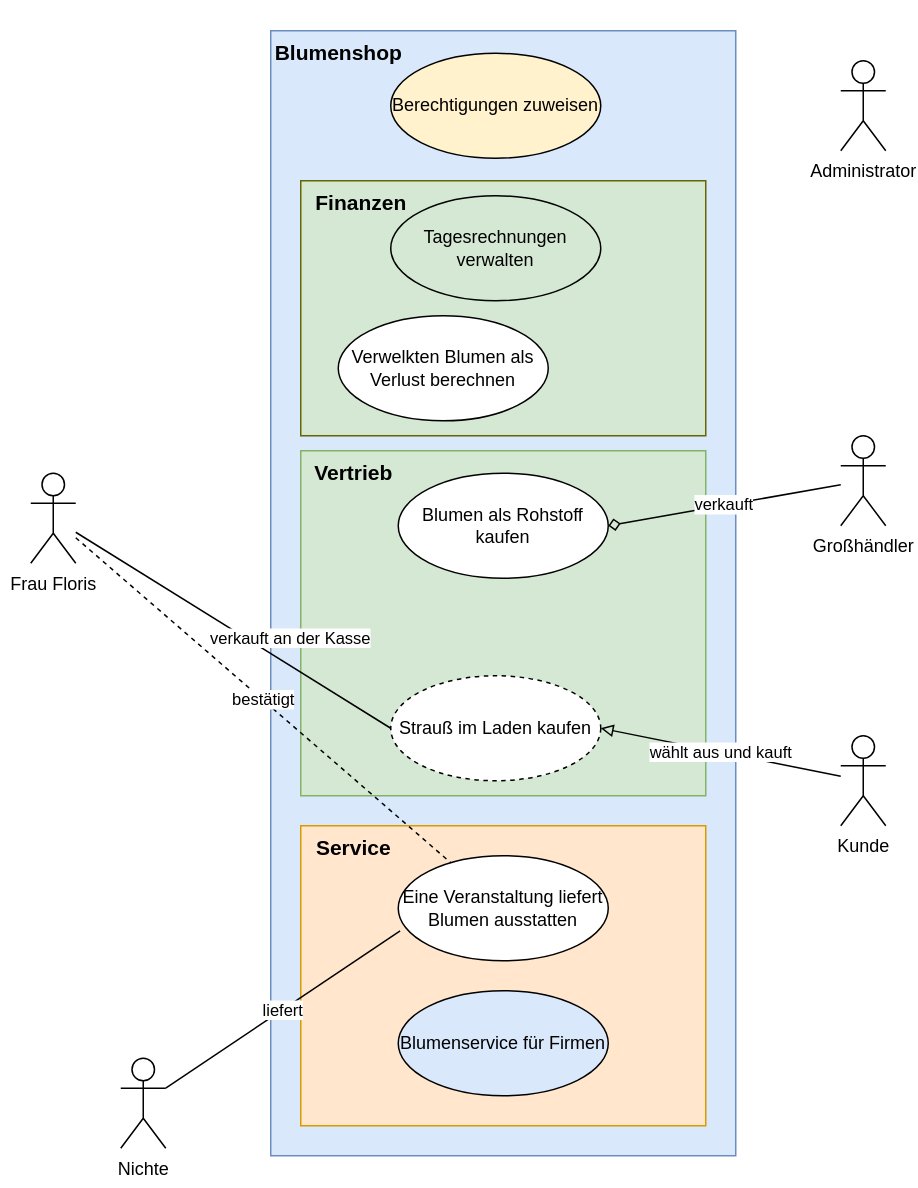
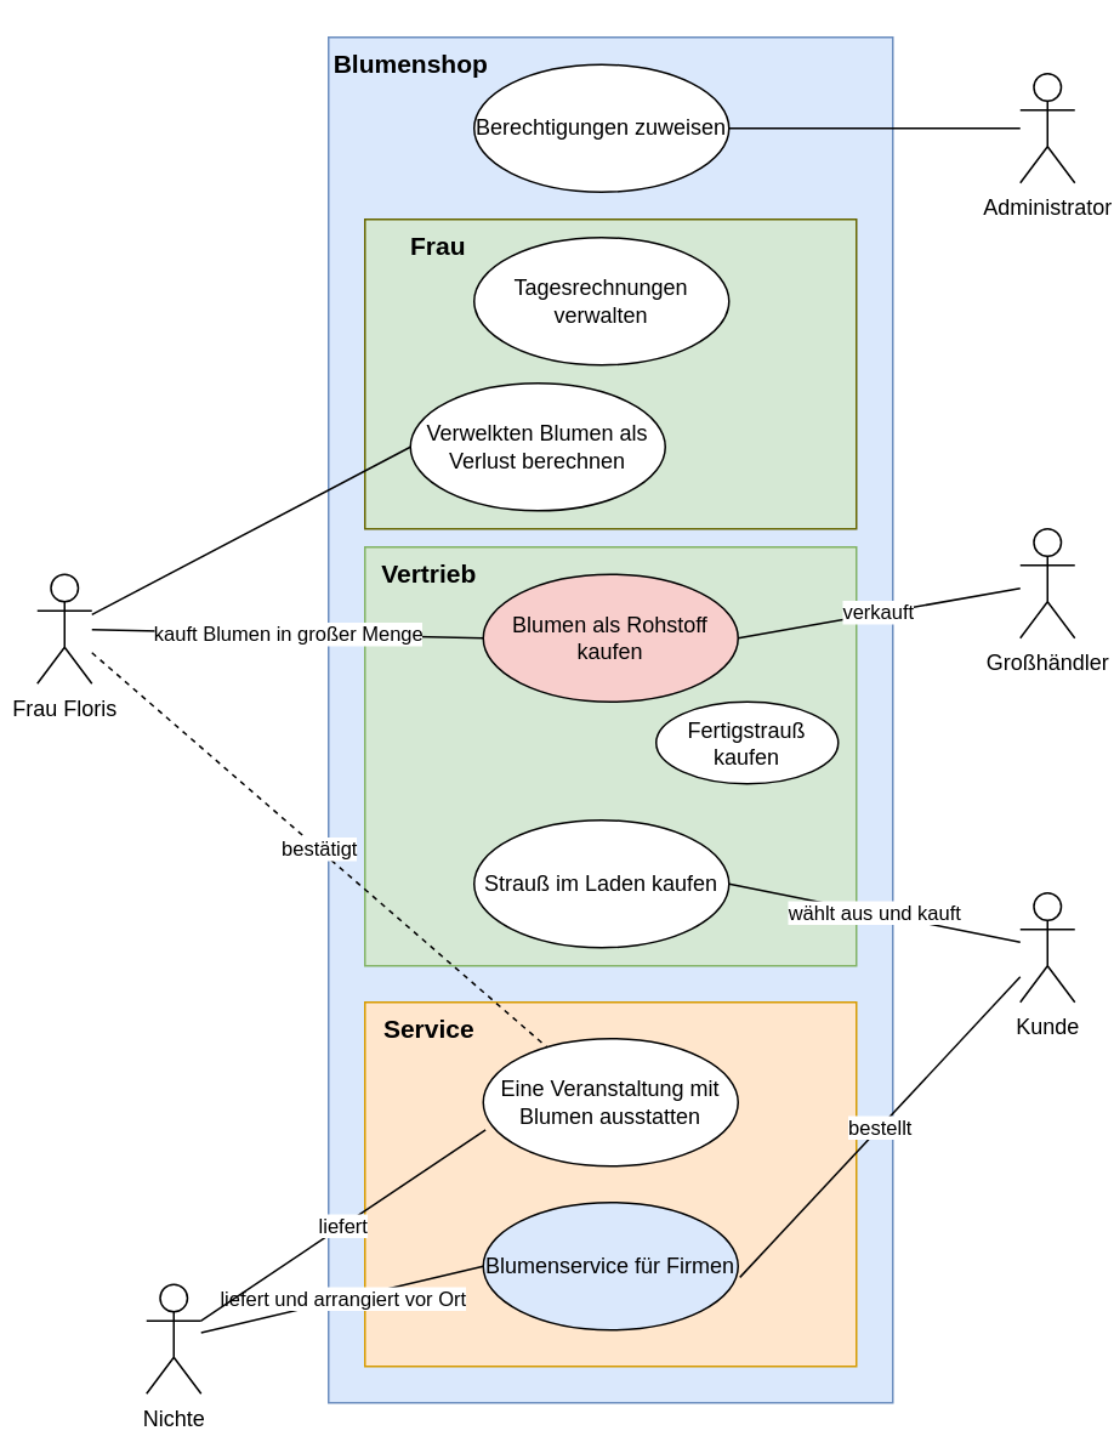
  <mxCell id="0" />
  <mxCell id="1" parent="0" />
  <mxCell id="2" value="" style="html=1;whiteSpace=wrap;fillColor=#dae8fc;strokeColor=#6c8ebf;shadow=0;labelPosition=left;verticalLabelPosition=top;align=right;verticalAlign=bottom;" parent="1" vertex="1"><mxGeometry x="180" width="310" height="750" as="geometry" y="20" /></mxCell>
  <mxCell id="3" value="" style="html=1;whiteSpace=wrap;fillColor=#ffe6cc;strokeColor=#d79b00;shadow=0;labelPosition=left;verticalLabelPosition=top;align=right;verticalAlign=bottom;" vertex="1" parent="1"><mxGeometry x="200" y="550" width="270" height="200" as="geometry" /></mxCell>
  <mxCell id="4" value="" style="html=1;whiteSpace=wrap;fillColor=#d5e8d4;strokeColor=#82b366;shadow=0;labelPosition=left;verticalLabelPosition=top;align=right;verticalAlign=bottom;" vertex="1" parent="1"><mxGeometry x="200" y="300" width="270" height="230" as="geometry" /></mxCell>
  <mxCell id="5" value="" style="html=1;whiteSpace=wrap;fillColor=#d5e8d4;strokeColor=#666600;shadow=0;labelPosition=left;verticalLabelPosition=top;align=right;verticalAlign=bottom;" vertex="1" parent="1"><mxGeometry x="200" y="120" width="270" height="170" as="geometry" /></mxCell>
- <mxCell id="6" value="verkauft an der Kasse" style="rounded=0;orthogonalLoop=1;jettySize=auto;html=1;endArrow=none;endFill=0;entryX=0;entryY=0.5;entryDx=0;entryDy=0;" parent="1" source="9" target="17" edge="1"><mxGeometry x="0.282" y="16" relative="1" as="geometry"><mxPoint x="-130" y="310" as="sourcePoint" /><mxPoint x="130" y="327.5" as="targetPoint" /><mxPoint as="offset" /></mxGeometry></mxCell>
+ <mxCell id="7" value="kauft Blumen in großer Menge" style="rounded=0;orthogonalLoop=1;jettySize=auto;html=1;entryX=0;entryY=0.5;entryDx=0;entryDy=0;endArrow=none;endFill=0;" parent="1" source="9" target="25" edge="1"><mxGeometry relative="1" as="geometry" /></mxCell>
+ <mxCell id="8" style="rounded=0;orthogonalLoop=1;jettySize=auto;html=1;entryX=0;entryY=0.5;entryDx=0;entryDy=0;horizontal=1;endArrow=none;endFill=0;" parent="1" source="9" target="28" edge="1"><mxGeometry relative="1" as="geometry" /></mxCell>
  <mxCell id="9" value="Frau Floris" style="shape=umlActor;verticalLabelPosition=bottom;verticalAlign=top;html=1;" parent="1" vertex="1"><mxGeometry x="20" y="315" width="30" height="60" as="geometry" /></mxCell>
+ <mxCell id="10" value="liefert und arrangiert vor Ort" style="rounded=0;orthogonalLoop=1;jettySize=auto;html=1;entryX=0;entryY=0.5;entryDx=0;entryDy=0;endArrow=none;endFill=0;" parent="1" source="11" target="20" edge="1"><mxGeometry relative="1" as="geometry" /></mxCell>
  <mxCell id="11" value="Nichte" style="shape=umlActor;verticalLabelPosition=bottom;verticalAlign=top;html=1;" parent="1" vertex="1"><mxGeometry x="80" y="705" width="30" height="60" as="geometry" /></mxCell>
- <mxCell id="12" value="wählt aus und kauft" style="rounded=0;orthogonalLoop=1;jettySize=auto;html=1;entryX=1;entryY=0.5;entryDx=0;entryDy=0;endArrow=block;endFill=0;" parent="1" source="13" target="17" edge="1"><mxGeometry relative="1" as="geometry"><mxPoint x="740" y="420" as="sourcePoint" /></mxGeometry></mxCell>
+ <mxCell id="12" value="wählt aus und kauft" style="rounded=0;orthogonalLoop=1;jettySize=auto;html=1;entryX=1;entryY=0.5;entryDx=0;entryDy=0;endArrow=none;endFill=0;" parent="1" source="13" target="17" edge="1"><mxGeometry relative="1" as="geometry"><mxPoint x="740" y="420" as="sourcePoint" /></mxGeometry></mxCell>
  <mxCell id="13" value="Kunde" style="shape=umlActor;verticalLabelPosition=bottom;verticalAlign=top;html=1;" parent="1" vertex="1"><mxGeometry x="560" y="490" width="30" height="60" as="geometry" /></mxCell>
+ <mxCell id="14" style="rounded=0;orthogonalLoop=1;jettySize=auto;html=1;entryX=1;entryY=0.5;entryDx=0;entryDy=0;endArrow=none;endFill=0;" parent="1" source="15" target="16" edge="1"><mxGeometry relative="1" as="geometry" /></mxCell>
  <mxCell id="15" value="Administrator" style="shape=umlActor;verticalLabelPosition=bottom;verticalAlign=top;html=1;" parent="1" vertex="1"><mxGeometry x="560" y="40" width="30" height="60" as="geometry" /></mxCell>
- <mxCell id="16" value="Berechtigungen zuweisen" style="ellipse;whiteSpace=wrap;html=1;fillColor=#fff2cc;" parent="1" vertex="1"><mxGeometry x="260" y="35" width="140" height="70" as="geometry" /></mxCell>
- <mxCell id="17" value="Strauß im Laden kaufen" style="ellipse;whiteSpace=wrap;html=1;dashed=1;" parent="1" vertex="1"><mxGeometry x="260" y="450" width="140" height="70" as="geometry" /></mxCell>
- <mxCell id="18" value="Eine Veranstaltung liefert Blumen ausstatten" style="ellipse;whiteSpace=wrap;html=1;" parent="1" vertex="1"><mxGeometry x="265" y="570" width="140" height="70" as="geometry" /></mxCell>
+ <mxCell id="16" value="Berechtigungen zuweisen" style="ellipse;whiteSpace=wrap;html=1;" parent="1" vertex="1"><mxGeometry x="260" y="35" width="140" height="70" as="geometry" /></mxCell>
+ <mxCell id="17" value="Strauß im Laden kaufen" style="ellipse;whiteSpace=wrap;html=1;" parent="1" vertex="1"><mxGeometry x="260" y="450" width="140" height="70" as="geometry" /></mxCell>
+ <mxCell id="18" value="Eine Veranstaltung mit Blumen ausstatten" style="ellipse;whiteSpace=wrap;html=1;" parent="1" vertex="1"><mxGeometry x="265" y="570" width="140" height="70" as="geometry" /></mxCell>
  <mxCell id="19" value="liefert" style="rounded=0;orthogonalLoop=1;jettySize=auto;html=1;entryX=0.009;entryY=0.715;entryDx=0;entryDy=0;entryPerimeter=0;endArrow=none;endFill=0;" parent="1" source="11" target="18" edge="1"><mxGeometry relative="1" as="geometry" /></mxCell>
  <mxCell id="20" value="Blumenservice für Firmen" style="ellipse;whiteSpace=wrap;html=1;fillColor=#dae8fc;" parent="1" vertex="1"><mxGeometry x="265" y="660" width="140" height="70" as="geometry" /></mxCell>
- <mxCell id="22" value="Tagesrechnungen verwalten" style="ellipse;whiteSpace=wrap;html=1;fillColor=#d5e8d4;" parent="1" vertex="1"><mxGeometry x="260" y="130" width="140" height="70" as="geometry" /></mxCell>
- <mxCell id="23" value="verkauft" style="rounded=0;orthogonalLoop=1;jettySize=auto;html=1;endArrow=diamond;endFill=0;entryX=1;entryY=0.5;entryDx=0;entryDy=0;" parent="1" source="24" target="25" edge="1"><mxGeometry relative="1" as="geometry"><mxPoint x="440" y="230" as="targetPoint" /></mxGeometry></mxCell>
+ <mxCell id="21" value="bestellt" style="rounded=0;orthogonalLoop=1;jettySize=auto;html=1;entryX=1.007;entryY=0.587;entryDx=0;entryDy=0;entryPerimeter=0;endArrow=none;endFill=0;" parent="1" source="13" target="20" edge="1"><mxGeometry relative="1" as="geometry"><mxPoint x="740" y="420" as="sourcePoint" /></mxGeometry></mxCell>
+ <mxCell id="22" value="Tagesrechnungen verwalten" style="ellipse;whiteSpace=wrap;html=1;" parent="1" vertex="1"><mxGeometry x="260" y="130" width="140" height="70" as="geometry" /></mxCell>
+ <mxCell id="23" value="verkauft" style="rounded=0;orthogonalLoop=1;jettySize=auto;html=1;endArrow=none;endFill=0;entryX=1;entryY=0.5;entryDx=0;entryDy=0;" parent="1" source="24" target="25" edge="1"><mxGeometry relative="1" as="geometry"><mxPoint x="440" y="230" as="targetPoint" /></mxGeometry></mxCell>
  <mxCell id="24" value="Großhändler" style="shape=umlActor;verticalLabelPosition=bottom;verticalAlign=top;html=1;" parent="1" vertex="1"><mxGeometry x="560" y="290" width="30" height="60" as="geometry" /></mxCell>
- <mxCell id="25" value="Blumen als Rohstoff kaufen" style="ellipse;whiteSpace=wrap;html=1;" parent="1" vertex="1"><mxGeometry x="265" y="315" width="140" height="70" as="geometry" /></mxCell>
+ <mxCell id="25" value="Blumen als Rohstoff kaufen" style="ellipse;whiteSpace=wrap;html=1;fillColor=#f8cecc;" parent="1" vertex="1"><mxGeometry x="265" y="315" width="140" height="70" as="geometry" /></mxCell>
  <mxCell id="26" value="Blumenshop" style="text;html=1;align=center;verticalAlign=middle;resizable=0;points=[];autosize=1;strokeColor=none;fillColor=none;fontStyle=1;fontSize=14;" parent="1" vertex="1"><mxGeometry x="170" width="110" height="30" as="geometry" y="20" /></mxCell>
+ <mxCell id="27" value="Fertigstrauß kaufen" style="ellipse;whiteSpace=wrap;html=1;" parent="1" vertex="1"><mxGeometry x="360" y="385" width="100" height="45" as="geometry" /></mxCell>
  <mxCell id="28" value="Verwelkten Blumen als Verlust berechnen" style="ellipse;whiteSpace=wrap;html=1;" parent="1" vertex="1"><mxGeometry x="225" y="210" width="140" height="70" as="geometry" /></mxCell>
- <mxCell id="29" value="Finanzen" style="text;html=1;align=center;verticalAlign=middle;resizable=0;points=[];autosize=1;strokeColor=none;fillColor=none;fontStyle=1;fontSize=14;" vertex="1" parent="1"><mxGeometry x="200" y="120" width="80" height="30" as="geometry" /></mxCell>
+ <mxCell id="29" value="Frau" style="text;html=1;align=center;verticalAlign=middle;resizable=0;points=[];autosize=1;strokeColor=none;fillColor=none;fontStyle=1;fontSize=14;" vertex="1" parent="1"><mxGeometry x="200" y="120" width="80" height="30" as="geometry" /></mxCell>
  <mxCell id="30" value="Vertrieb" style="text;html=1;align=center;verticalAlign=middle;resizable=0;points=[];autosize=1;strokeColor=none;fillColor=none;fontStyle=1;fontSize=14;" vertex="1" parent="1"><mxGeometry x="195" y="300" width="80" height="30" as="geometry" /></mxCell>
  <mxCell id="31" value="bestätigt" style="rounded=0;orthogonalLoop=1;jettySize=auto;html=1;endArrow=none;endFill=0;dashed=1;" edge="1" parent="1" source="9" target="18"><mxGeometry relative="1" as="geometry"><mxPoint x="50" y="362" as="sourcePoint" /><mxPoint x="265" y="605" as="targetPoint" /></mxGeometry></mxCell>
  <mxCell id="32" value="Service" style="text;html=1;align=center;verticalAlign=middle;resizable=0;points=[];autosize=1;strokeColor=none;fillColor=none;fontStyle=1;fontSize=14;" vertex="1" parent="1"><mxGeometry x="200" y="550" width="70" height="30" as="geometry" /></mxCell>
